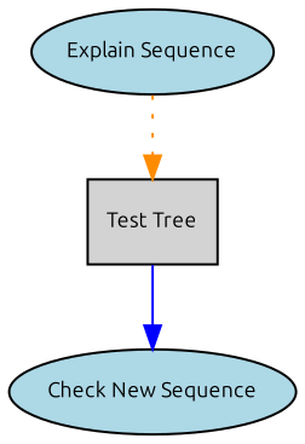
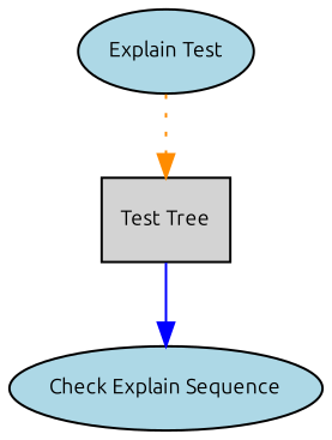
  digraph {
    fontname=Ubuntu
    ordering=out
    node [fillcolor=lightblue fontcolor=black fontname=Ubuntu fontsize=9 shape=ellipse style=filled]
    edge [fontname=Ubuntu]
    n1 [fillcolor=lightgrey label="Test Tree" shape=box]
-   n2 [label="Check New Sequence"]
-   n3 [label="Explain Sequence"]
+   n2 [label="Check Explain Sequence"]
+   n3 [label="Explain Test"]
    n1 -> n2 [color=blue style=solid]
    n3 -> n1 [color=darkorange style=dotted]
  }
